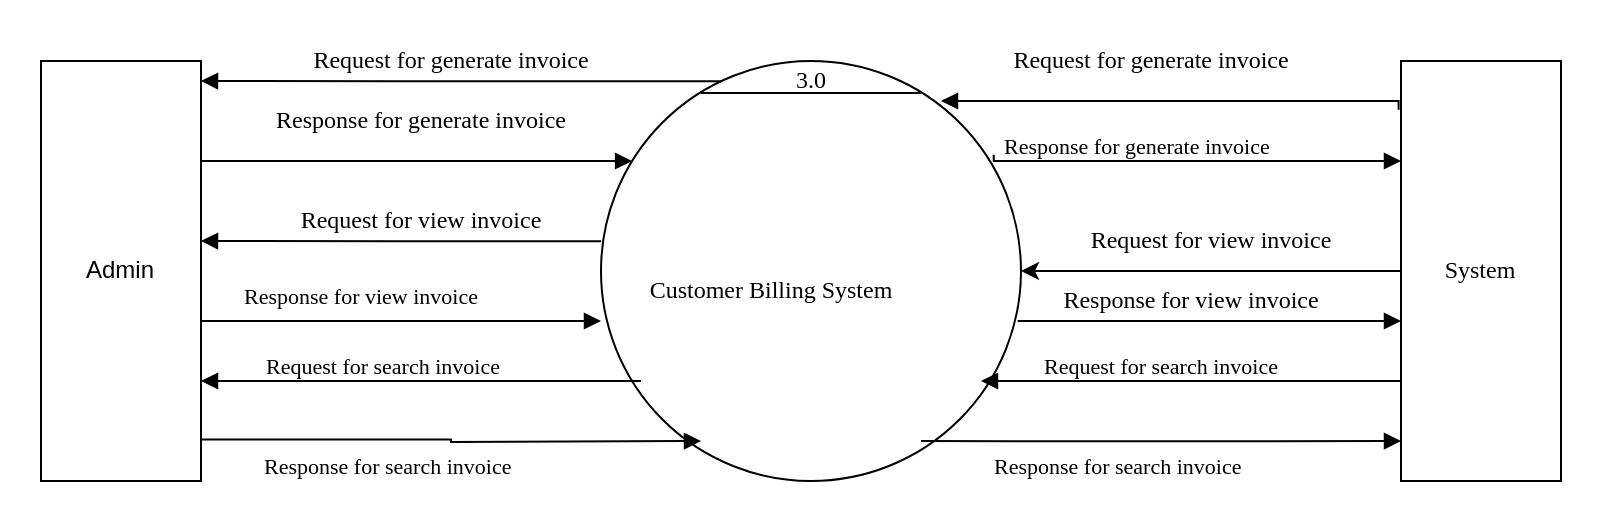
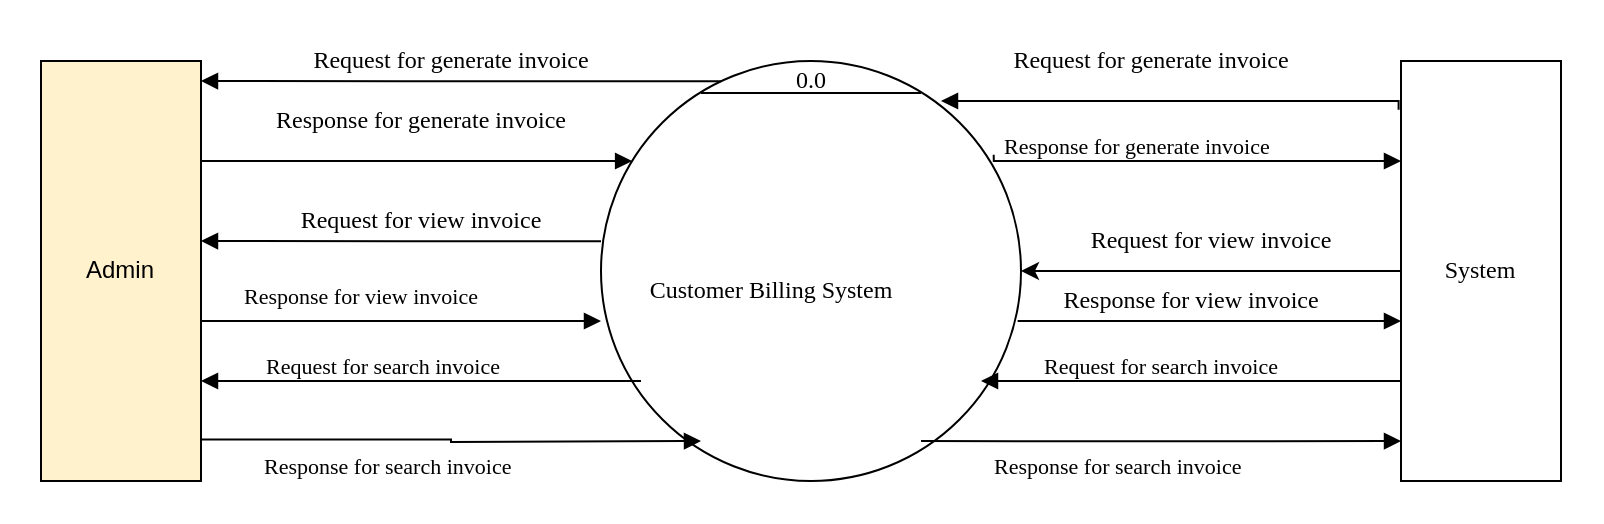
  <mxCell id="0" />
  <mxCell id="1" parent="0" />
  <mxCell id="2" value="" style="ellipse;whiteSpace=wrap;html=1;aspect=fixed;" vertex="1" parent="1"><mxGeometry x="300" y="30" width="210" height="210" as="geometry" /></mxCell>
- <mxCell id="3" value="Admin" style="rounded=0;whiteSpace=wrap;html=1;" vertex="1" parent="1"><mxGeometry x="20" y="30" width="80" height="210" as="geometry" /></mxCell>
+ <mxCell id="3" value="Admin" style="rounded=0;whiteSpace=wrap;html=1;fillColor=#fff2cc;" vertex="1" parent="1"><mxGeometry x="20" y="30" width="80" height="210" as="geometry" /></mxCell>
  <mxCell id="4" value="System" style="rounded=0;whiteSpace=wrap;html=1;fontFamily=Verdana;" vertex="1" parent="1"><mxGeometry x="700" y="30" width="80" height="210" as="geometry" /></mxCell>
  <mxCell id="5" value="" style="endArrow=classic;html=1;rounded=0;fontFamily=Verdana;exitX=0;exitY=0.5;exitDx=0;exitDy=0;" edge="1" parent="1" source="4" target="2"><mxGeometry width="50" height="50" relative="1" as="geometry"><mxPoint x="690" y="60" as="sourcePoint" /><mxPoint x="540" y="40" as="targetPoint" /><Array as="points"><mxPoint x="600" y="135" /></Array></mxGeometry></mxCell>
  <mxCell id="6" value="" style="endArrow=block;endFill=1;html=1;edgeStyle=orthogonalEdgeStyle;align=left;verticalAlign=top;rounded=0;fontFamily=Verdana;" edge="1" parent="1" target="2"><mxGeometry x="-1" relative="1" as="geometry"><mxPoint x="100" y="80" as="sourcePoint" /><mxPoint x="260" y="80" as="targetPoint" /><Array as="points"><mxPoint x="260" y="80" /><mxPoint x="260" y="80" /></Array></mxGeometry></mxCell>
  <mxCell id="7" value="Response for generate invoice" style="endArrow=block;endFill=1;html=1;edgeStyle=orthogonalEdgeStyle;align=left;verticalAlign=top;rounded=0;fontFamily=Verdana;exitX=0.935;exitY=0.223;exitDx=0;exitDy=0;exitPerimeter=0;" edge="1" parent="1" source="2"><mxGeometry x="-1" y="17" relative="1" as="geometry"><mxPoint x="540" y="80" as="sourcePoint" /><mxPoint x="700" y="80" as="targetPoint" /><Array as="points"><mxPoint x="496" y="80" /></Array><mxPoint x="-13" y="-17" as="offset" /></mxGeometry></mxCell>
  <mxCell id="8" value="Response for view invoice" style="endArrow=block;endFill=1;html=1;edgeStyle=orthogonalEdgeStyle;align=left;verticalAlign=top;rounded=0;fontFamily=Verdana;exitX=1;exitY=0.619;exitDx=0;exitDy=0;exitPerimeter=0;" edge="1" parent="1" source="3"><mxGeometry x="-0.8" y="25" relative="1" as="geometry"><mxPoint x="140" y="160" as="sourcePoint" /><mxPoint x="300" y="160" as="targetPoint" /><Array as="points"><mxPoint x="290" y="160" /><mxPoint x="290" y="160" /></Array><mxPoint as="offset" /></mxGeometry></mxCell>
  <mxCell id="9" value="Response for search invoice" style="endArrow=block;endFill=1;html=1;edgeStyle=orthogonalEdgeStyle;align=left;verticalAlign=top;rounded=0;fontFamily=Verdana;exitX=0.995;exitY=0.901;exitDx=0;exitDy=0;exitPerimeter=0;" edge="1" parent="1" source="3"><mxGeometry x="-0.758" y="-1" relative="1" as="geometry"><mxPoint x="190" y="220" as="sourcePoint" /><mxPoint x="350" y="220" as="targetPoint" /><mxPoint as="offset" /></mxGeometry></mxCell>
  <mxCell id="10" value="" style="endArrow=block;endFill=1;html=1;edgeStyle=orthogonalEdgeStyle;align=left;verticalAlign=top;rounded=0;fontFamily=Verdana;exitX=-0.015;exitY=0.116;exitDx=0;exitDy=0;exitPerimeter=0;" edge="1" parent="1" source="4"><mxGeometry x="-1" relative="1" as="geometry"><mxPoint x="650" y="50" as="sourcePoint" /><mxPoint x="470" y="50" as="targetPoint" /><Array as="points"><mxPoint x="699" y="50" /></Array></mxGeometry></mxCell>
  <mxCell id="11" value="Response for search invoice" style="endArrow=block;endFill=1;html=1;edgeStyle=orthogonalEdgeStyle;align=left;verticalAlign=top;rounded=0;fontFamily=Verdana;exitX=0.762;exitY=0.905;exitDx=0;exitDy=0;exitPerimeter=0;" edge="1" parent="1" source="2"><mxGeometry x="-0.75" relative="1" as="geometry"><mxPoint x="540" y="220" as="sourcePoint" /><mxPoint x="700" y="220" as="targetPoint" /><mxPoint x="5" as="offset" /></mxGeometry></mxCell>
  <mxCell id="12" value="" style="endArrow=block;endFill=1;html=1;edgeStyle=orthogonalEdgeStyle;align=left;verticalAlign=top;rounded=0;fontFamily=Verdana;" edge="1" parent="1"><mxGeometry x="-1" relative="1" as="geometry"><mxPoint x="700" y="190" as="sourcePoint" /><mxPoint x="490" y="190" as="targetPoint" /></mxGeometry></mxCell>
  <mxCell id="13" value="Request for search invoice" style="endArrow=block;endFill=1;html=1;edgeStyle=orthogonalEdgeStyle;align=left;verticalAlign=top;rounded=0;fontFamily=Verdana;exitX=0.992;exitY=0.619;exitDx=0;exitDy=0;exitPerimeter=0;" edge="1" parent="1" source="2"><mxGeometry x="-0.878" y="-10" relative="1" as="geometry"><mxPoint x="540" y="160" as="sourcePoint" /><mxPoint x="700" y="160" as="targetPoint" /><mxPoint as="offset" /></mxGeometry></mxCell>
  <mxCell id="14" value="" style="endArrow=block;endFill=1;html=1;edgeStyle=orthogonalEdgeStyle;align=left;verticalAlign=top;rounded=0;fontFamily=Verdana;exitX=0.286;exitY=0.048;exitDx=0;exitDy=0;exitPerimeter=0;" edge="1" parent="1" source="2"><mxGeometry x="-1" relative="1" as="geometry"><mxPoint x="340" y="40" as="sourcePoint" /><mxPoint x="100" y="40" as="targetPoint" /></mxGeometry></mxCell>
  <mxCell id="15" value="" style="endArrow=block;endFill=1;html=1;edgeStyle=orthogonalEdgeStyle;align=left;verticalAlign=top;rounded=0;fontFamily=Verdana;exitX=0;exitY=0.429;exitDx=0;exitDy=0;exitPerimeter=0;" edge="1" parent="1" source="2"><mxGeometry x="-1" relative="1" as="geometry"><mxPoint x="280" y="120" as="sourcePoint" /><mxPoint x="100" y="120" as="targetPoint" /></mxGeometry></mxCell>
  <mxCell id="16" value="Request for search invoice" style="endArrow=block;endFill=1;html=1;edgeStyle=orthogonalEdgeStyle;align=left;verticalAlign=top;rounded=0;fontFamily=Verdana;" edge="1" parent="1"><mxGeometry x="0.714" y="-20" relative="1" as="geometry"><mxPoint x="320" y="190" as="sourcePoint" /><mxPoint x="100" y="190" as="targetPoint" /><mxPoint as="offset" /></mxGeometry></mxCell>
  <mxCell id="17" value="Request for generate invoice" style="text;html=1;resizable=0;autosize=1;align=center;verticalAlign=middle;points=[];fillColor=none;strokeColor=none;rounded=0;fontFamily=Verdana;" vertex="1" parent="1"><mxGeometry x="480" y="20" width="190" height="20" as="geometry" /></mxCell>
  <mxCell id="18" value="Request for generate invoice" style="text;html=1;resizable=0;autosize=1;align=center;verticalAlign=middle;points=[];fillColor=none;strokeColor=none;rounded=0;fontFamily=Verdana;" vertex="1" parent="1"><mxGeometry x="130" y="20" width="190" height="20" as="geometry" /></mxCell>
  <mxCell id="19" value="Request for view invoice" style="text;html=1;resizable=0;autosize=1;align=center;verticalAlign=middle;points=[];fillColor=none;strokeColor=none;rounded=0;fontFamily=Verdana;" vertex="1" parent="1"><mxGeometry x="525" y="110" width="160" height="20" as="geometry" /></mxCell>
  <mxCell id="20" value="Request for view invoice" style="text;html=1;resizable=0;autosize=1;align=center;verticalAlign=middle;points=[];fillColor=none;strokeColor=none;rounded=0;fontFamily=Verdana;" vertex="1" parent="1"><mxGeometry x="130" y="100" width="160" height="20" as="geometry" /></mxCell>
  <mxCell id="21" value="Response for view invoice" style="text;html=1;resizable=0;autosize=1;align=center;verticalAlign=middle;points=[];fillColor=none;strokeColor=none;rounded=0;fontFamily=Verdana;" vertex="1" parent="1"><mxGeometry x="510" y="140" width="170" height="20" as="geometry" /></mxCell>
  <mxCell id="22" value="Response for generate invoice" style="text;html=1;resizable=0;autosize=1;align=center;verticalAlign=middle;points=[];fillColor=none;strokeColor=none;rounded=0;fontFamily=Verdana;" vertex="1" parent="1"><mxGeometry x="110" y="50" width="200" height="20" as="geometry" /></mxCell>
  <mxCell id="23" value="" style="line;strokeWidth=1;fillColor=none;align=left;verticalAlign=middle;spacingTop=-1;spacingLeft=3;spacingRight=3;rotatable=0;labelPosition=right;points=[];portConstraint=eastwest;fontFamily=Verdana;" vertex="1" parent="1"><mxGeometry x="350" y="42" width="110" height="8" as="geometry" /></mxCell>
- <mxCell id="24" value="3.0" style="text;html=1;resizable=0;autosize=1;align=center;verticalAlign=middle;points=[];fillColor=none;strokeColor=none;rounded=0;fontFamily=Verdana;" vertex="1" parent="1"><mxGeometry x="385" y="30" width="40" height="20" as="geometry" /></mxCell>
+ <mxCell id="24" value="0.0" style="text;html=1;resizable=0;autosize=1;align=center;verticalAlign=middle;points=[];fillColor=none;strokeColor=none;rounded=0;fontFamily=Verdana;" vertex="1" parent="1"><mxGeometry x="385" y="30" width="40" height="20" as="geometry" /></mxCell>
  <mxCell id="25" value="Customer Billing System" style="text;html=1;resizable=0;autosize=1;align=center;verticalAlign=middle;points=[];fillColor=none;strokeColor=none;rounded=0;fontFamily=Verdana;" vertex="1" parent="1"><mxGeometry x="305" y="135" width="160" height="20" as="geometry" /></mxCell>
